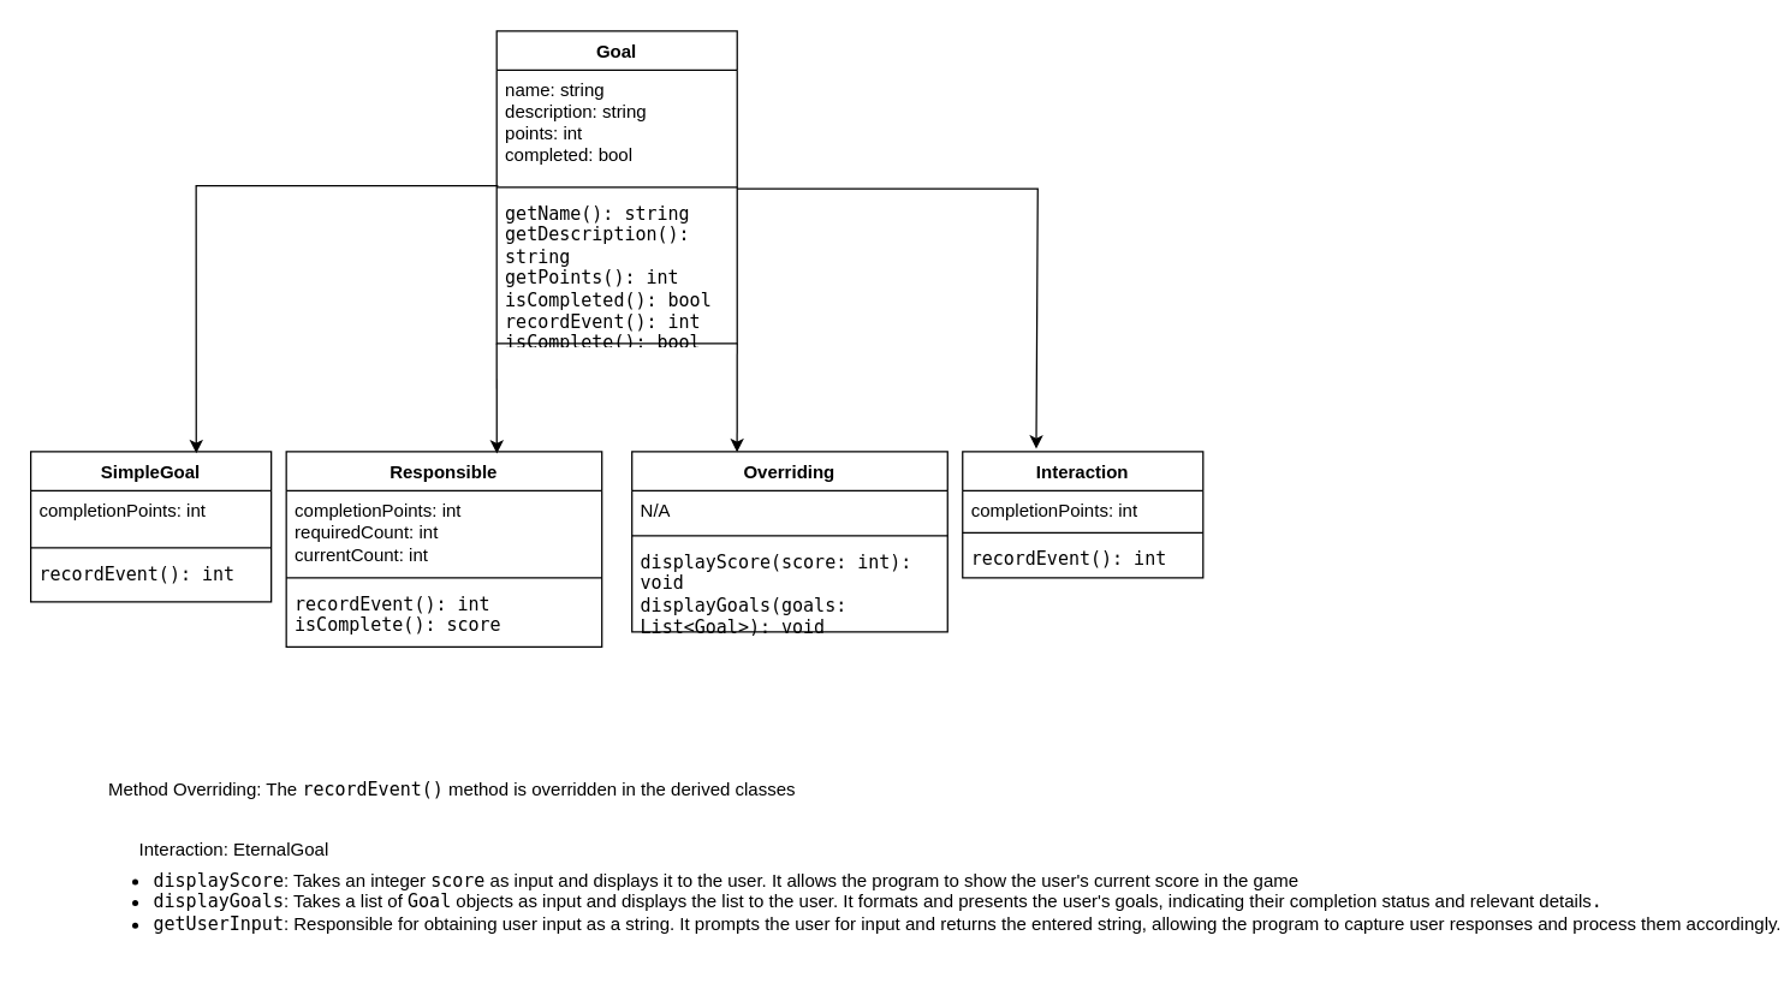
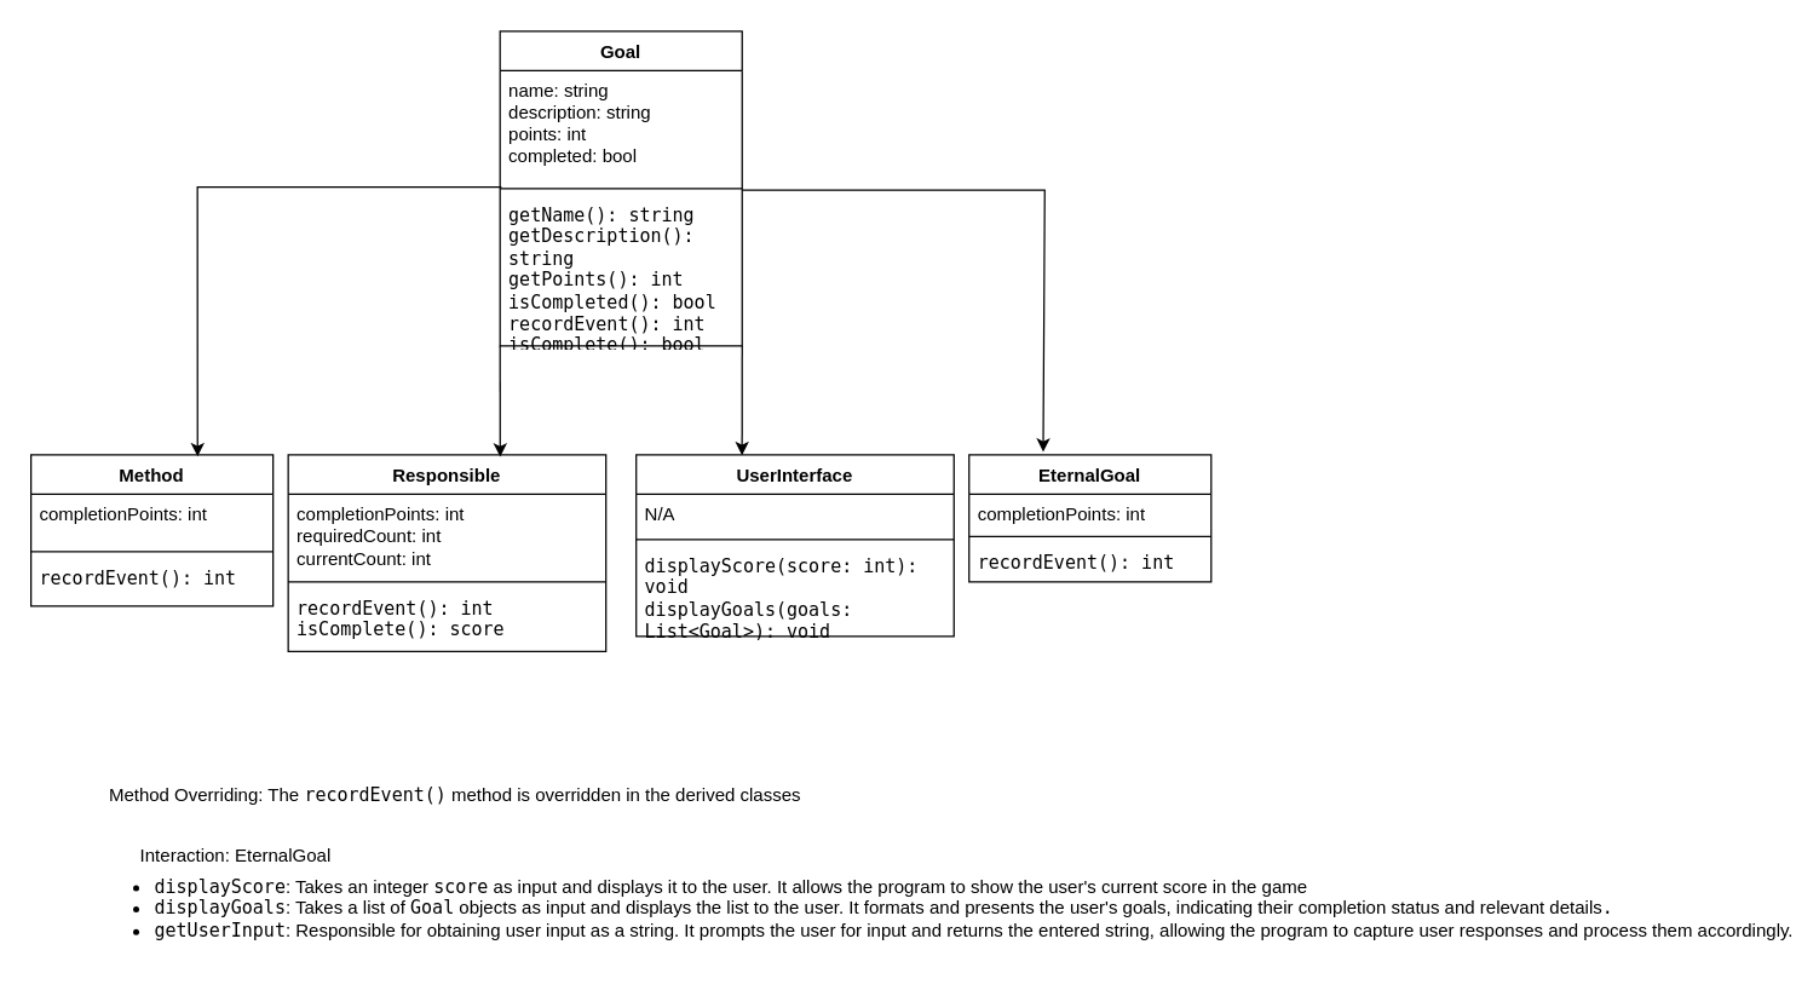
  <mxCell id="0" />
  <mxCell id="1" parent="0" />
  <mxCell id="2" value="&lt;div&gt;Goal&lt;/div&gt;" style="swimlane;fontStyle=1;align=center;verticalAlign=top;childLayout=stackLayout;horizontal=1;startSize=26;horizontalStack=0;resizeParent=1;resizeParentMax=0;resizeLast=0;collapsible=1;marginBottom=0;whiteSpace=wrap;html=1;" parent="1" vertex="1"><mxGeometry x="330" y="20" width="160" height="208" as="geometry"><mxRectangle x="320" y="200" width="70" height="30" as="alternateBounds" /></mxGeometry></mxCell>
  <mxCell id="3" value="&lt;div&gt;name: string&lt;br&gt;&lt;/div&gt;&lt;div&gt;description: string&lt;br&gt;&lt;/div&gt;&lt;div&gt;points: int&lt;br&gt;&lt;/div&gt;&lt;div&gt;completed: bool&lt;br&gt;&lt;/div&gt;" style="text;strokeColor=none;fillColor=none;align=left;verticalAlign=top;spacingLeft=4;spacingRight=4;overflow=hidden;rotatable=0;points=[[0,0.5],[1,0.5]];portConstraint=eastwest;whiteSpace=wrap;html=1;" parent="2" vertex="1"><mxGeometry y="26" width="160" height="74" as="geometry" /></mxCell>
  <mxCell id="4" value="" style="line;strokeWidth=1;fillColor=none;align=left;verticalAlign=middle;spacingTop=-1;spacingLeft=3;spacingRight=3;rotatable=0;labelPosition=right;points=[];portConstraint=eastwest;strokeColor=inherit;" parent="2" vertex="1"><mxGeometry y="100" width="160" height="8" as="geometry" /></mxCell>
  <mxCell id="5" value="&lt;div&gt;&lt;code&gt;getName(): string&lt;br&gt;&lt;/code&gt;&lt;/div&gt;&lt;div&gt;&lt;code&gt;getDescription()&lt;/code&gt;&lt;code&gt;: string&lt;/code&gt;&lt;/div&gt;&lt;div&gt;&lt;code&gt;getPoints(): int&lt;br&gt;&lt;/code&gt;&lt;/div&gt;&lt;div&gt;&lt;code&gt;isCompleted(): bool&lt;br&gt;&lt;/code&gt;&lt;/div&gt;&lt;div&gt;&lt;code&gt;recordEvent(): int&lt;br&gt;&lt;/code&gt;&lt;/div&gt;&lt;div&gt;&lt;code&gt;isComplete(): bool&lt;br&gt;&lt;/code&gt;&lt;/div&gt;" style="text;strokeColor=none;fillColor=none;align=left;verticalAlign=top;spacingLeft=4;spacingRight=4;overflow=hidden;rotatable=0;points=[[0,0.5],[1,0.5]];portConstraint=eastwest;whiteSpace=wrap;html=1;" parent="2" vertex="1"><mxGeometry y="108" width="160" height="100" as="geometry" /></mxCell>
  <mxCell id="6" value="Responsible" style="swimlane;fontStyle=1;align=center;verticalAlign=top;childLayout=stackLayout;horizontal=1;startSize=26;horizontalStack=0;resizeParent=1;resizeParentMax=0;resizeLast=0;collapsible=1;marginBottom=0;whiteSpace=wrap;html=1;" parent="1" vertex="1"><mxGeometry x="190" y="300" width="210" height="130" as="geometry" /></mxCell>
  <mxCell id="7" value="&lt;div&gt;completionPoints: int&lt;br&gt;&lt;/div&gt;&lt;div&gt;requiredCount: int&lt;br&gt;&lt;/div&gt;&lt;div&gt;currentCount: int&lt;br&gt;&lt;/div&gt;" style="text;strokeColor=none;fillColor=none;align=left;verticalAlign=top;spacingLeft=4;spacingRight=4;overflow=hidden;rotatable=0;points=[[0,0.5],[1,0.5]];portConstraint=eastwest;whiteSpace=wrap;html=1;" parent="6" vertex="1"><mxGeometry y="26" width="210" height="54" as="geometry" /></mxCell>
  <mxCell id="8" value="" style="line;strokeWidth=1;fillColor=none;align=left;verticalAlign=middle;spacingTop=-1;spacingLeft=3;spacingRight=3;rotatable=0;labelPosition=right;points=[];portConstraint=eastwest;strokeColor=inherit;" parent="6" vertex="1"><mxGeometry y="80" width="210" height="8" as="geometry" /></mxCell>
  <mxCell id="9" value="&lt;div&gt;&lt;code&gt;recordEvent(): int&lt;br&gt;&lt;/code&gt;&lt;/div&gt;&lt;div&gt;&lt;code&gt;isComplete(): score&lt;br&gt;&lt;/code&gt;&lt;/div&gt;" style="text;strokeColor=none;fillColor=none;align=left;verticalAlign=top;spacingLeft=4;spacingRight=4;overflow=hidden;rotatable=0;points=[[0,0.5],[1,0.5]];portConstraint=eastwest;whiteSpace=wrap;html=1;" parent="6" vertex="1"><mxGeometry y="88" width="210" height="42" as="geometry" /></mxCell>
- <mxCell id="10" value="Interaction" style="swimlane;fontStyle=1;align=center;verticalAlign=top;childLayout=stackLayout;horizontal=1;startSize=26;horizontalStack=0;resizeParent=1;resizeParentMax=0;resizeLast=0;collapsible=1;marginBottom=0;whiteSpace=wrap;html=1;" parent="1" vertex="1"><mxGeometry x="640" y="300" width="160" height="84" as="geometry" /></mxCell>
+ <mxCell id="10" value="EternalGoal" style="swimlane;fontStyle=1;align=center;verticalAlign=top;childLayout=stackLayout;horizontal=1;startSize=26;horizontalStack=0;resizeParent=1;resizeParentMax=0;resizeLast=0;collapsible=1;marginBottom=0;whiteSpace=wrap;html=1;" parent="1" vertex="1"><mxGeometry x="640" y="300" width="160" height="84" as="geometry" /></mxCell>
  <mxCell id="11" value="&lt;div&gt;completionPoints: int&lt;/div&gt;" style="text;strokeColor=none;fillColor=none;align=left;verticalAlign=top;spacingLeft=4;spacingRight=4;overflow=hidden;rotatable=0;points=[[0,0.5],[1,0.5]];portConstraint=eastwest;whiteSpace=wrap;html=1;" parent="10" vertex="1"><mxGeometry y="26" width="160" height="24" as="geometry" /></mxCell>
  <mxCell id="12" value="" style="line;strokeWidth=1;fillColor=none;align=left;verticalAlign=middle;spacingTop=-1;spacingLeft=3;spacingRight=3;rotatable=0;labelPosition=right;points=[];portConstraint=eastwest;strokeColor=inherit;" parent="10" vertex="1"><mxGeometry y="50" width="160" height="8" as="geometry" /></mxCell>
  <mxCell id="13" value="&lt;code&gt;recordEvent(): int&lt;br&gt;&lt;/code&gt;" style="text;strokeColor=none;fillColor=none;align=left;verticalAlign=top;spacingLeft=4;spacingRight=4;overflow=hidden;rotatable=0;points=[[0,0.5],[1,0.5]];portConstraint=eastwest;whiteSpace=wrap;html=1;" parent="10" vertex="1"><mxGeometry y="58" width="160" height="26" as="geometry" /></mxCell>
- <mxCell id="14" value="SimpleGoal" style="swimlane;fontStyle=1;align=center;verticalAlign=top;childLayout=stackLayout;horizontal=1;startSize=26;horizontalStack=0;resizeParent=1;resizeParentMax=0;resizeLast=0;collapsible=1;marginBottom=0;whiteSpace=wrap;html=1;" parent="1" vertex="1"><mxGeometry x="20" y="300" width="160" height="100" as="geometry" /></mxCell>
+ <mxCell id="14" value="Method" style="swimlane;fontStyle=1;align=center;verticalAlign=top;childLayout=stackLayout;horizontal=1;startSize=26;horizontalStack=0;resizeParent=1;resizeParentMax=0;resizeLast=0;collapsible=1;marginBottom=0;whiteSpace=wrap;html=1;" parent="1" vertex="1"><mxGeometry x="20" y="300" width="160" height="100" as="geometry" /></mxCell>
  <mxCell id="15" value="&lt;div&gt;completionPoints: int&lt;/div&gt;" style="text;strokeColor=none;fillColor=none;align=left;verticalAlign=top;spacingLeft=4;spacingRight=4;overflow=hidden;rotatable=0;points=[[0,0.5],[1,0.5]];portConstraint=eastwest;whiteSpace=wrap;html=1;" parent="14" vertex="1"><mxGeometry y="26" width="160" height="34" as="geometry" /></mxCell>
  <mxCell id="16" value="" style="line;strokeWidth=1;fillColor=none;align=left;verticalAlign=middle;spacingTop=-1;spacingLeft=3;spacingRight=3;rotatable=0;labelPosition=right;points=[];portConstraint=eastwest;strokeColor=inherit;" parent="14" vertex="1"><mxGeometry y="60" width="160" height="8" as="geometry" /></mxCell>
  <mxCell id="17" value="&lt;code&gt;recordEvent(): int&lt;br&gt;&lt;/code&gt;" style="text;strokeColor=none;fillColor=none;align=left;verticalAlign=top;spacingLeft=4;spacingRight=4;overflow=hidden;rotatable=0;points=[[0,0.5],[1,0.5]];portConstraint=eastwest;whiteSpace=wrap;html=1;" parent="14" vertex="1"><mxGeometry y="68" width="160" height="32" as="geometry" /></mxCell>
- <mxCell id="18" value="Overriding" style="swimlane;fontStyle=1;align=center;verticalAlign=top;childLayout=stackLayout;horizontal=1;startSize=26;horizontalStack=0;resizeParent=1;resizeParentMax=0;resizeLast=0;collapsible=1;marginBottom=0;whiteSpace=wrap;html=1;" parent="1" vertex="1"><mxGeometry x="420" y="300" width="210" height="120" as="geometry" /></mxCell>
+ <mxCell id="18" value="UserInterface" style="swimlane;fontStyle=1;align=center;verticalAlign=top;childLayout=stackLayout;horizontal=1;startSize=26;horizontalStack=0;resizeParent=1;resizeParentMax=0;resizeLast=0;collapsible=1;marginBottom=0;whiteSpace=wrap;html=1;" parent="1" vertex="1"><mxGeometry x="420" y="300" width="210" height="120" as="geometry" /></mxCell>
  <mxCell id="19" value="N/A" style="text;strokeColor=none;fillColor=none;align=left;verticalAlign=top;spacingLeft=4;spacingRight=4;overflow=hidden;rotatable=0;points=[[0,0.5],[1,0.5]];portConstraint=eastwest;whiteSpace=wrap;html=1;" parent="18" vertex="1"><mxGeometry y="26" width="210" height="26" as="geometry" /></mxCell>
  <mxCell id="20" value="" style="line;strokeWidth=1;fillColor=none;align=left;verticalAlign=middle;spacingTop=-1;spacingLeft=3;spacingRight=3;rotatable=0;labelPosition=right;points=[];portConstraint=eastwest;strokeColor=inherit;" parent="18" vertex="1"><mxGeometry y="52" width="210" height="8" as="geometry" /></mxCell>
  <mxCell id="21" value="&lt;div&gt;&lt;code&gt;displayScore(score: int): void&lt;br&gt;&lt;/code&gt;&lt;/div&gt;&lt;div&gt;&lt;code&gt;displayGoals(goals: List&amp;lt;Goal&amp;gt;): void&lt;br&gt;&lt;/code&gt;&lt;/div&gt;&lt;div&gt;&lt;code&gt;getUserInput(): string&lt;/code&gt;&lt;/div&gt;" style="text;strokeColor=none;fillColor=none;align=left;verticalAlign=top;spacingLeft=4;spacingRight=4;overflow=hidden;rotatable=0;points=[[0,0.5],[1,0.5]];portConstraint=eastwest;whiteSpace=wrap;html=1;" parent="18" vertex="1"><mxGeometry y="60" width="210" height="60" as="geometry" /></mxCell>
  <mxCell id="22" value="" style="endArrow=classic;html=1;rounded=0;entryX=0.333;entryY=0.003;entryDx=0;entryDy=0;entryPerimeter=0;" parent="1" target="18" edge="1"><mxGeometry width="50" height="50" relative="1" as="geometry"><mxPoint x="490" y="228" as="sourcePoint" /><mxPoint x="490" y="280" as="targetPoint" /></mxGeometry></mxCell>
  <mxCell id="23" value="" style="endArrow=classic;html=1;rounded=0;entryX=0.667;entryY=0.01;entryDx=0;entryDy=0;entryPerimeter=0;" parent="1" target="6" edge="1"><mxGeometry width="50" height="50" relative="1" as="geometry"><mxPoint x="330" y="228" as="sourcePoint" /><mxPoint x="350" y="280" as="targetPoint" /></mxGeometry></mxCell>
  <mxCell id="24" value="" style="endArrow=classic;html=1;rounded=0;exitX=1;exitY=-0.03;exitDx=0;exitDy=0;exitPerimeter=0;entryX=0.306;entryY=-0.023;entryDx=0;entryDy=0;entryPerimeter=0;" parent="1" source="5" target="10" edge="1"><mxGeometry width="50" height="50" relative="1" as="geometry"><mxPoint x="510" y="110" as="sourcePoint" /><mxPoint x="700" y="250" as="targetPoint" /><Array as="points"><mxPoint x="690" y="125" /></Array></mxGeometry></mxCell>
  <mxCell id="25" value="" style="endArrow=classic;html=1;rounded=0;exitX=0.006;exitY=-0.05;exitDx=0;exitDy=0;exitPerimeter=0;entryX=0.688;entryY=0.011;entryDx=0;entryDy=0;entryPerimeter=0;" parent="1" source="5" target="14" edge="1"><mxGeometry width="50" height="50" relative="1" as="geometry"><mxPoint y="90" as="sourcePoint" x="10" /><mxPoint x="209" y="263" as="targetPoint" /><Array as="points"><mxPoint x="130" y="123" /></Array></mxGeometry></mxCell>
  <mxCell id="26" value="&lt;blockquote&gt;&lt;div&gt;Method Overriding: The &lt;code&gt;recordEvent()&lt;/code&gt; method is overridden in the derived classes&lt;/div&gt;&lt;/blockquote&gt;" style="text;html=1;align=center;verticalAlign=middle;resizable=0;points=[];autosize=1;strokeColor=none;fillColor=none;" parent="1" vertex="1"><mxGeometry x="35" y="500" width="530" height="50" as="geometry" /></mxCell>
  <mxCell id="27" value="Interaction: EternalGoal" style="text;html=1;align=center;verticalAlign=middle;resizable=0;points=[];autosize=1;strokeColor=none;fillColor=none;" parent="1" vertex="1"><mxGeometry x="80" y="550" width="150" height="30" as="geometry" /></mxCell>
  <mxCell id="28" value="&lt;ul&gt;&lt;li&gt;&lt;code&gt;displayScore&lt;/code&gt;: Takes an integer &lt;code&gt;score&lt;/code&gt; as input and displays it to the user. It allows the program to show the user's current score in the game&lt;/li&gt;&lt;li&gt;&lt;code&gt;displayGoals&lt;/code&gt;: Takes a list of &lt;code&gt;Goal&lt;/code&gt; objects as input and displays the list to the user. It formats and presents the user's goals, indicating their completion status and relevant details&lt;code&gt;.&lt;/code&gt;&lt;/li&gt;&lt;li&gt;&lt;code&gt;getUserInput&lt;/code&gt;: Responsible for obtaining user input as a string. It prompts the user for input and returns the entered string, allowing the program to capture user responses and process them accordingly.&lt;/li&gt;&lt;/ul&gt;" style="text;html=1;align=left;verticalAlign=middle;resizable=0;points=[];autosize=1;strokeColor=none;fillColor=none;rounded=0;labelBorderColor=none;labelBackgroundColor=none;" parent="1" vertex="1"><mxGeometry x="60" y="560" width="1100" height="80" as="geometry" /></mxCell>
